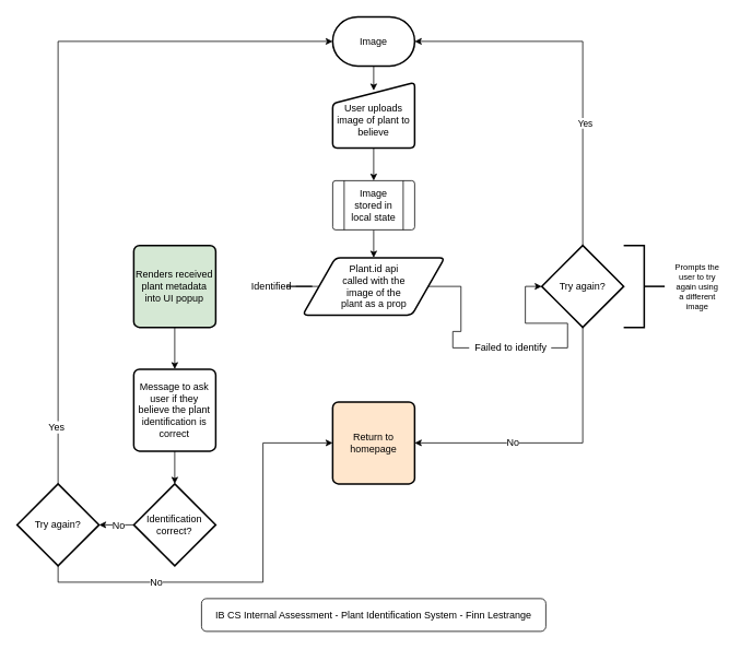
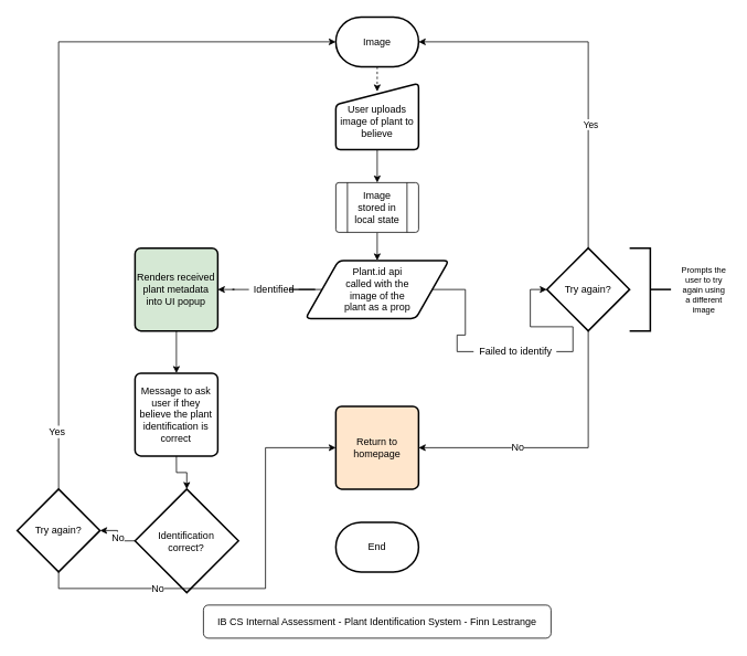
  <mxCell id="0" />
  <mxCell id="1" parent="0" />
  <mxCell id="2" value="IB CS Internal Assessment - Plant Identification System - Finn Lestrange" style="rounded=1;whiteSpace=wrap;html=1;" parent="1" vertex="1"><mxGeometry x="245" y="730" width="420" height="40" as="geometry" /></mxCell>
- <mxCell id="3" style="edgeStyle=orthogonalEdgeStyle;rounded=0;orthogonalLoop=1;jettySize=auto;html=1;exitX=0.5;exitY=1;exitDx=0;exitDy=0;exitPerimeter=0;entryX=0.5;entryY=0.125;entryDx=0;entryDy=0;entryPerimeter=0;" parent="1" source="4" target="6" edge="1"><mxGeometry relative="1" as="geometry" /></mxCell>
+ <mxCell id="3" style="edgeStyle=orthogonalEdgeStyle;rounded=0;orthogonalLoop=1;jettySize=auto;html=1;exitX=0.5;exitY=1;exitDx=0;exitDy=0;exitPerimeter=0;entryX=0.5;entryY=0.125;entryDx=0;entryDy=0;entryPerimeter=0;dashed=1;" parent="1" source="4" target="6" edge="1"><mxGeometry relative="1" as="geometry" /></mxCell>
  <mxCell id="4" value="Image" style="strokeWidth=2;html=1;shape=mxgraph.flowchart.terminator;whiteSpace=wrap;" parent="1" vertex="1"><mxGeometry x="405" y="20" width="100" height="60" as="geometry" /></mxCell>
  <mxCell id="5" style="edgeStyle=orthogonalEdgeStyle;rounded=0;orthogonalLoop=1;jettySize=auto;html=1;exitX=0.5;exitY=1;exitDx=0;exitDy=0;entryX=0.5;entryY=0;entryDx=0;entryDy=0;" parent="1" source="6" target="8" edge="1"><mxGeometry relative="1" as="geometry" /></mxCell>
  <mxCell id="6" value="User uploads image of plant to believe" style="html=1;strokeWidth=2;shape=manualInput;whiteSpace=wrap;rounded=1;size=26;arcSize=11;spacingBottom=-11;" parent="1" vertex="1"><mxGeometry x="405" y="100" width="100" height="80" as="geometry" /></mxCell>
  <mxCell id="7" style="edgeStyle=orthogonalEdgeStyle;rounded=0;orthogonalLoop=1;jettySize=auto;html=1;exitX=0.5;exitY=1;exitDx=0;exitDy=0;entryX=0.5;entryY=0;entryDx=0;entryDy=0;" parent="1" source="8" target="11" edge="1"><mxGeometry relative="1" as="geometry" /></mxCell>
  <mxCell id="8" value="Image stored in local state" style="verticalLabelPosition=middle;verticalAlign=middle;html=1;shape=process;whiteSpace=wrap;rounded=1;size=0.14;arcSize=6;labelPosition=center;align=center;" parent="1" vertex="1"><mxGeometry x="405" y="220" width="100" height="60" as="geometry" /></mxCell>
+ <mxCell id="9" style="edgeStyle=orthogonalEdgeStyle;rounded=0;orthogonalLoop=1;jettySize=auto;html=1;exitX=0;exitY=0.5;exitDx=0;exitDy=0;startArrow=none;" parent="1" source="21" target="13" edge="1"><mxGeometry relative="1" as="geometry" /></mxCell>
  <mxCell id="10" style="edgeStyle=orthogonalEdgeStyle;rounded=0;orthogonalLoop=1;jettySize=auto;html=1;exitX=1;exitY=0.5;exitDx=0;exitDy=0;entryX=0;entryY=0.5;entryDx=0;entryDy=0;entryPerimeter=0;startArrow=none;" parent="1" source="19" target="18" edge="1"><mxGeometry relative="1" as="geometry" /></mxCell>
  <mxCell id="11" value="Plant.id api called with the image of the plant as a prop" style="shape=parallelogram;html=1;strokeWidth=2;perimeter=parallelogramPerimeter;whiteSpace=wrap;rounded=1;arcSize=12;size=0.23;spacing=3;spacingLeft=40;spacingRight=40;" parent="1" vertex="1"><mxGeometry x="368.5" y="314" width="173" height="70" as="geometry" /></mxCell>
  <mxCell id="12" style="edgeStyle=orthogonalEdgeStyle;rounded=0;orthogonalLoop=1;jettySize=auto;html=1;exitX=0.5;exitY=1;exitDx=0;exitDy=0;entryX=0.5;entryY=0;entryDx=0;entryDy=0;fontSize=10;" edge="1" parent="1" source="13" target="27"><mxGeometry relative="1" as="geometry" /></mxCell>
  <mxCell id="13" value="Renders received plant metadata into UI popup" style="rounded=1;whiteSpace=wrap;html=1;absoluteArcSize=1;arcSize=14;strokeWidth=2;fillColor=#d5e8d4;" parent="1" vertex="1"><mxGeometry x="162.35" y="299" width="100" height="100" as="geometry" /></mxCell>
  <mxCell id="14" style="edgeStyle=orthogonalEdgeStyle;rounded=0;orthogonalLoop=1;jettySize=auto;html=1;exitX=0.5;exitY=0;exitDx=0;exitDy=0;exitPerimeter=0;entryX=1;entryY=0.5;entryDx=0;entryDy=0;entryPerimeter=0;" parent="1" source="18" target="4" edge="1"><mxGeometry relative="1" as="geometry" /></mxCell>
  <mxCell id="15" value="Yes" style="edgeLabel;html=1;align=center;verticalAlign=middle;resizable=0;points=[];" parent="14" vertex="1" connectable="0"><mxGeometry x="-0.339" y="-2" relative="1" as="geometry"><mxPoint as="offset" /></mxGeometry></mxCell>
  <mxCell id="16" style="edgeStyle=orthogonalEdgeStyle;rounded=0;orthogonalLoop=1;jettySize=auto;html=1;exitX=0.5;exitY=1;exitDx=0;exitDy=0;exitPerimeter=0;entryX=1;entryY=0.5;entryDx=0;entryDy=0;fontSize=12;" edge="1" parent="1" source="18" target="36"><mxGeometry relative="1" as="geometry" /></mxCell>
  <mxCell id="17" value="No" style="edgeLabel;html=1;align=center;verticalAlign=middle;resizable=0;points=[];fontSize=12;" vertex="1" connectable="0" parent="16"><mxGeometry x="0.311" y="-1" relative="1" as="geometry"><mxPoint as="offset" /></mxGeometry></mxCell>
  <mxCell id="18" value="Try again?" style="strokeWidth=2;html=1;shape=mxgraph.flowchart.decision;whiteSpace=wrap;" parent="1" vertex="1"><mxGeometry x="660" y="299" width="100" height="100" as="geometry" /></mxCell>
  <mxCell id="19" value="Failed to identify" style="text;html=1;align=center;verticalAlign=middle;resizable=0;points=[];autosize=1;strokeColor=none;fillColor=none;" parent="1" vertex="1"><mxGeometry x="571.5" y="414" width="100" height="20" as="geometry" /></mxCell>
  <mxCell id="20" value="" style="edgeStyle=orthogonalEdgeStyle;rounded=0;orthogonalLoop=1;jettySize=auto;html=1;exitX=1;exitY=0.5;exitDx=0;exitDy=0;entryX=0;entryY=0.5;entryDx=0;entryDy=0;entryPerimeter=0;endArrow=none;" parent="1" source="11" target="19" edge="1"><mxGeometry relative="1" as="geometry"><mxPoint x="521.605" y="349" as="sourcePoint" /><mxPoint x="660" y="349" as="targetPoint" /></mxGeometry></mxCell>
  <mxCell id="21" value="Identified" style="text;html=1;align=center;verticalAlign=middle;resizable=0;points=[];autosize=1;strokeColor=none;fillColor=none;" parent="1" vertex="1"><mxGeometry x="300" y="339" width="60" height="20" as="geometry" /></mxCell>
  <mxCell id="22" value="" style="edgeStyle=orthogonalEdgeStyle;rounded=0;orthogonalLoop=1;jettySize=auto;html=1;exitX=0;exitY=0.5;exitDx=0;exitDy=0;endArrow=none;" parent="1" source="11" target="21" edge="1"><mxGeometry relative="1" as="geometry"><mxPoint x="388.395" y="349" as="sourcePoint" /><mxPoint x="210" y="349" as="targetPoint" /></mxGeometry></mxCell>
+ <mxCell id="23" value="End" style="strokeWidth=2;html=1;shape=mxgraph.flowchart.terminator;whiteSpace=wrap;" parent="1" vertex="1"><mxGeometry x="405" y="630" width="100" height="60" as="geometry" /></mxCell>
  <mxCell id="24" value="" style="strokeWidth=2;html=1;shape=mxgraph.flowchart.annotation_2;align=left;labelPosition=right;pointerEvents=1;fontSize=10;rotation=-180;" vertex="1" parent="1"><mxGeometry x="760" y="299" width="50" height="100" as="geometry" /></mxCell>
  <mxCell id="25" value="Prompts the user to try again using a different image" style="text;html=1;strokeColor=none;fillColor=none;align=center;verticalAlign=middle;whiteSpace=wrap;rounded=0;fontSize=10;" vertex="1" parent="1"><mxGeometry x="820" y="334" width="60" height="30" as="geometry" /></mxCell>
  <mxCell id="26" style="edgeStyle=orthogonalEdgeStyle;rounded=0;orthogonalLoop=1;jettySize=auto;html=1;exitX=0.5;exitY=1;exitDx=0;exitDy=0;entryX=0.5;entryY=0;entryDx=0;entryDy=0;entryPerimeter=0;fontSize=12;" edge="1" parent="1" source="27" target="30"><mxGeometry relative="1" as="geometry" /></mxCell>
  <mxCell id="27" value="Message to ask user if they believe the plant identification is correct" style="rounded=1;whiteSpace=wrap;html=1;absoluteArcSize=1;arcSize=14;strokeWidth=2;" vertex="1" parent="1"><mxGeometry x="162.35" y="450" width="100" height="100" as="geometry" /></mxCell>
  <mxCell id="28" style="edgeStyle=orthogonalEdgeStyle;rounded=0;orthogonalLoop=1;jettySize=auto;html=1;exitX=0;exitY=0.5;exitDx=0;exitDy=0;exitPerimeter=0;fontSize=12;" edge="1" parent="1" source="30" target="35"><mxGeometry relative="1" as="geometry" /></mxCell>
  <mxCell id="29" value="No" style="edgeLabel;html=1;align=center;verticalAlign=middle;resizable=0;points=[];fontSize=12;" vertex="1" connectable="0" parent="28"><mxGeometry x="-0.095" relative="1" as="geometry"><mxPoint as="offset" /></mxGeometry></mxCell>
- <mxCell id="30" value="Identification&lt;br&gt;correct?" style="strokeWidth=2;html=1;shape=mxgraph.flowchart.decision;whiteSpace=wrap;fontSize=12;" vertex="1" parent="1"><mxGeometry x="162.35" y="590" width="100" height="100" as="geometry" /></mxCell>
+ <mxCell id="30" value="Identification&lt;br&gt;correct?" style="strokeWidth=2;html=1;shape=mxgraph.flowchart.decision;whiteSpace=wrap;fontSize=12;" vertex="1" parent="1"><mxGeometry x="162.35" y="590" width="125" height="125" as="geometry" /></mxCell>
  <mxCell id="31" style="edgeStyle=orthogonalEdgeStyle;rounded=0;orthogonalLoop=1;jettySize=auto;html=1;exitX=0.5;exitY=0;exitDx=0;exitDy=0;exitPerimeter=0;entryX=0;entryY=0.5;entryDx=0;entryDy=0;entryPerimeter=0;fontSize=12;" edge="1" parent="1" source="35" target="4"><mxGeometry relative="1" as="geometry" /></mxCell>
  <mxCell id="32" value="Yes" style="edgeLabel;html=1;align=center;verticalAlign=middle;resizable=0;points=[];fontSize=12;" vertex="1" connectable="0" parent="31"><mxGeometry x="-0.841" y="3" relative="1" as="geometry"><mxPoint as="offset" /></mxGeometry></mxCell>
  <mxCell id="33" style="edgeStyle=orthogonalEdgeStyle;rounded=0;orthogonalLoop=1;jettySize=auto;html=1;exitX=0.5;exitY=1;exitDx=0;exitDy=0;exitPerimeter=0;entryX=0;entryY=0.5;entryDx=0;entryDy=0;fontSize=12;" edge="1" parent="1" source="35" target="36"><mxGeometry relative="1" as="geometry"><Array as="points"><mxPoint x="70" y="710" /><mxPoint x="320" y="710" /><mxPoint x="320" y="540" /></Array></mxGeometry></mxCell>
  <mxCell id="34" value="No" style="edgeLabel;html=1;align=center;verticalAlign=middle;resizable=0;points=[];fontSize=12;" vertex="1" connectable="0" parent="33"><mxGeometry x="-0.471" relative="1" as="geometry"><mxPoint as="offset" /></mxGeometry></mxCell>
  <mxCell id="35" value="Try again?" style="strokeWidth=2;html=1;shape=mxgraph.flowchart.decision;whiteSpace=wrap;fontSize=12;" vertex="1" parent="1"><mxGeometry x="20" y="590" width="100" height="100" as="geometry" /></mxCell>
  <mxCell id="36" value="Return to homepage" style="rounded=1;whiteSpace=wrap;html=1;absoluteArcSize=1;arcSize=14;strokeWidth=2;fontSize=12;fillColor=#ffe6cc;" vertex="1" parent="1"><mxGeometry x="405" y="490" width="100" height="100" as="geometry" /></mxCell>
